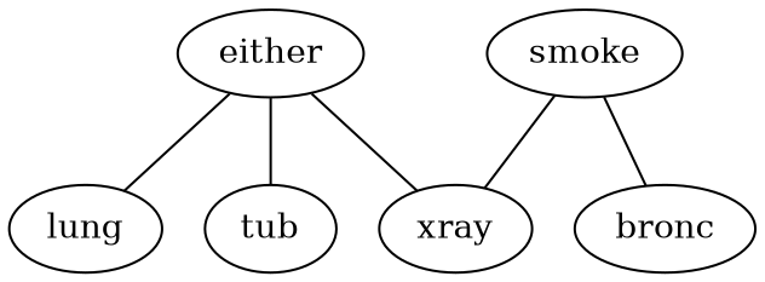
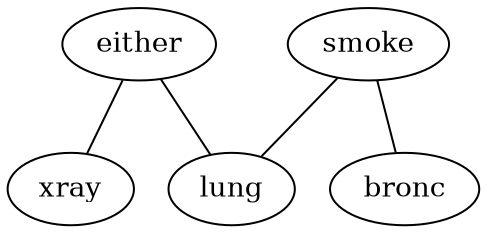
  digraph {
    fontname="DejaVu Serif"
    node [fontname="DejaVu Serif"]
    edge [dir=none fontname="DejaVu Serif"]
    either
    lung
    xray
-   tub
    smoke
    bronc
    either -> lung
    either -> xray
-   either -> tub
-   smoke -> xray
+   smoke -> lung
    smoke -> bronc
  }
